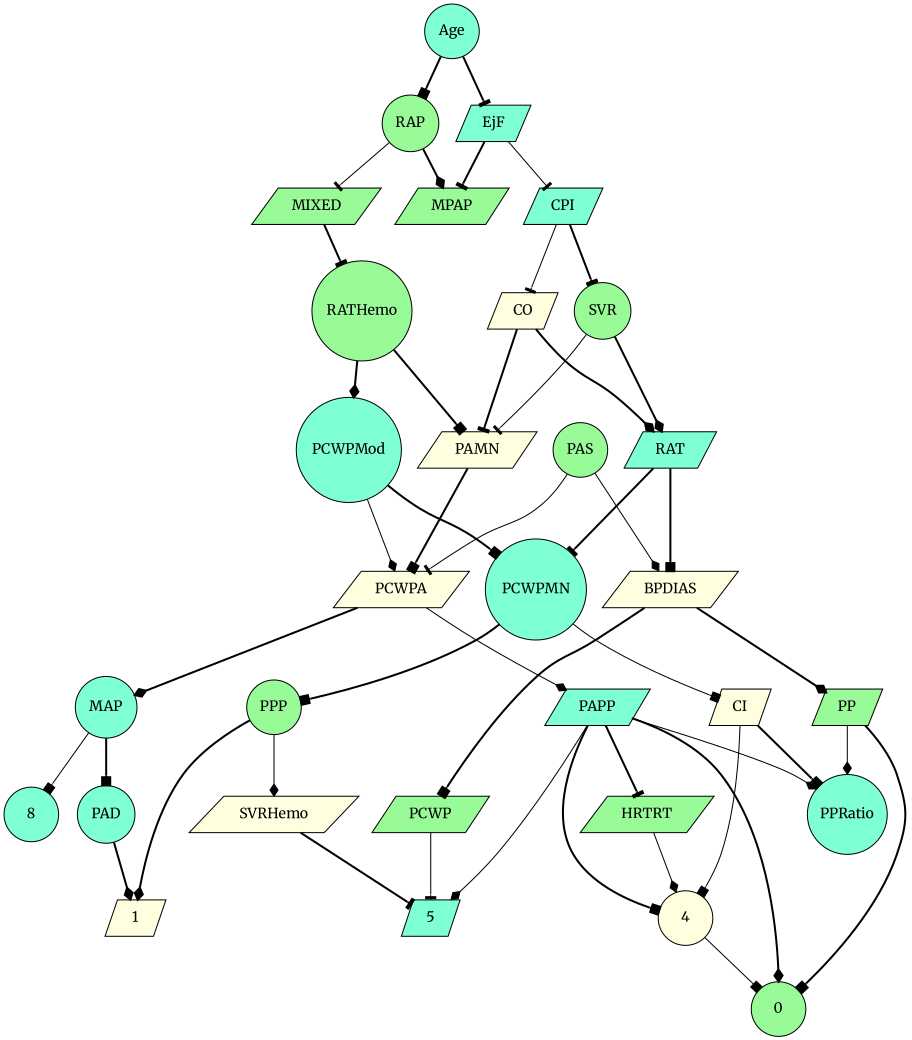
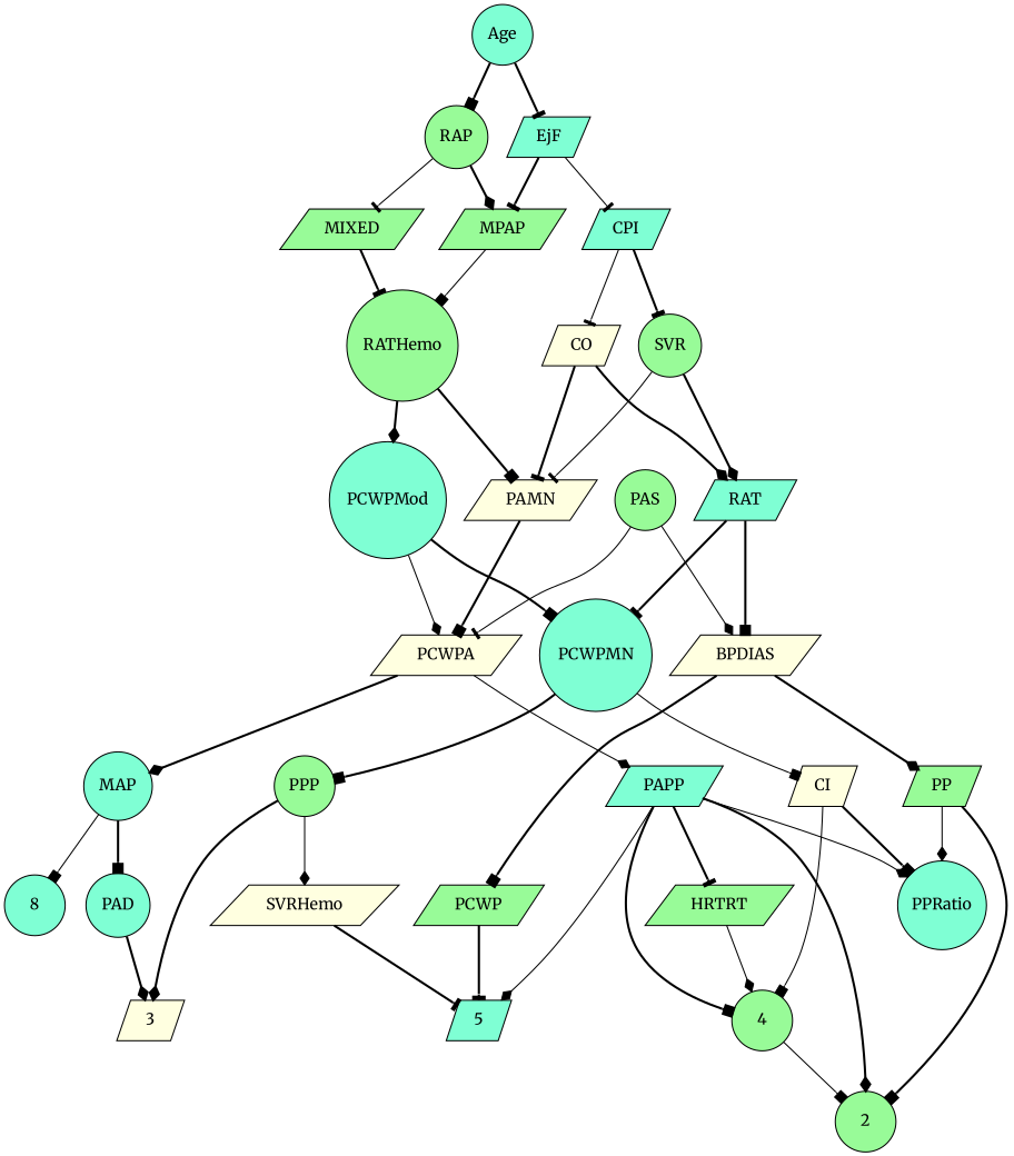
  strict digraph {
    fontname=Merriweather
    node [fillcolor=aquamarine fontname=Merriweather shape=parallelogram style=filled]
    edge [arrowhead=diamond fontname=Merriweather style=bold]
    n1 [height=0.5 label=8 shape=circle width=0.75]
-   2 [fillcolor=palegreen height=0.5 shape=circle width=0.75 label=0]
-   3 [fillcolor=lightyellow height=0.5 width=0.75 label=1]
-   4 [fillcolor=lightyellow height=0.5 shape=circle width=0.75]
+   2 [fillcolor=palegreen height=0.5 shape=circle width=0.75]
+   3 [fillcolor=lightyellow height=0.5 width=0.75]
+   4 [fillcolor=palegreen height=0.5 shape=circle width=0.75]
    5 [height=0.5 width=0.75]
    Age [height=0.5 shape=circle width=0.75]
    EjF [height=0.5 width=0.75]
    RAP [fillcolor=palegreen height=0.5 shape=circle width=0.77632]
    MPAP [fillcolor=palegreen height=0.5 width=0.97491]
    CPI [height=0.5 width=0.75]
    MIXED [fillcolor=palegreen height=0.5 width=1.1193]
    RATHemo [fillcolor=palegreen height=0.5 shape=circle width=1.3721]
    CO [fillcolor=lightyellow height=0.5 width=0.75]
    SVR [fillcolor=palegreen height=0.5 shape=circle width=0.77632]
    PCWPMod [height=0.5 shape=circle width=1.4443]
    PAMN [fillcolor=lightyellow height=0.5 width=1.011]
    RAT [height=0.5 width=0.75827]
    PAS [fillcolor=palegreen height=0.5 shape=circle width=0.75]
    PCWPA [fillcolor=lightyellow height=0.5 width=1.1555]
    BPDIAS [fillcolor=lightyellow height=0.5 width=1.1735]
    PCWPMN [height=0.5 shape=circle width=1.3902]
    MAP [height=0.5 shape=circle width=0.84854]
    PAPP [height=0.5 width=0.88464]
    PP [fillcolor=palegreen height=0.5 width=0.75]
    PCWP [fillcolor=palegreen height=0.5 width=0.97491]
    PPP [fillcolor=palegreen height=0.5 shape=circle width=0.75]
    CI [fillcolor=lightyellow height=0.5 width=0.75]
    PAD [height=0.5 shape=circle width=0.79437]
    PPRatio [height=0.5 shape=circle width=1.1013]
    HRTRT [fillcolor=palegreen height=0.5 width=1.1013]
    SVRHemo [fillcolor=lightyellow height=0.5 width=1.3902]
    4 -> 2 [arrowhead=box style=solid]
    Age -> EjF [arrowhead=tee]
    Age -> RAP [arrowhead=box]
    EjF -> MPAP [arrowhead=tee]
    EjF -> CPI [arrowhead=tee style=solid]
    RAP -> MPAP
    RAP -> MIXED [arrowhead=tee style=solid]
+   MPAP -> RATHemo [arrowhead=box style=solid]
    CPI -> CO [arrowhead=tee style=solid]
    CPI -> SVR [arrowhead=tee]
    MIXED -> RATHemo [arrowhead=tee]
    RATHemo -> PCWPMod
    RATHemo -> PAMN [arrowhead=box]
    CO -> PAMN [arrowhead=tee]
    CO -> RAT
    SVR -> PAMN [arrowhead=tee style=solid]
    SVR -> RAT
    PCWPMod -> PCWPA [style=solid]
    PCWPMod -> PCWPMN [arrowhead=box]
    PAMN -> PCWPA [arrowhead=box]
    RAT -> BPDIAS [arrowhead=box]
    RAT -> PCWPMN [arrowhead=tee]
    PAS -> PCWPA [arrowhead=tee style=solid]
    PAS -> BPDIAS [style=solid]
    PCWPA -> MAP
    PCWPA -> PAPP [style=solid]
    BPDIAS -> PP
    BPDIAS -> PCWP [arrowhead=box]
    PCWPMN -> PPP [arrowhead=box]
    PCWPMN -> CI [arrowhead=box style=solid]
    MAP -> n1 [arrowhead=box style=solid]
    MAP -> PAD [arrowhead=box]
    PAPP -> 2
    PAPP -> 4 [arrowhead=box]
    PAPP -> 5 [style=solid]
    PAPP -> PPRatio [style=solid]
    PAPP -> HRTRT [arrowhead=tee]
    PP -> 2 [arrowhead=box]
    PP -> PPRatio [style=solid]
-   PCWP -> 5 [arrowhead=tee style=solid]
+   PCWP -> 5 [arrowhead=tee]
    PPP -> 3
    PPP -> SVRHemo [style=solid]
    CI -> 4 [arrowhead=box style=solid]
    CI -> PPRatio [arrowhead=box]
    PAD -> 3
    HRTRT -> 4 [style=solid]
    SVRHemo -> 5 [arrowhead=tee]
  }
